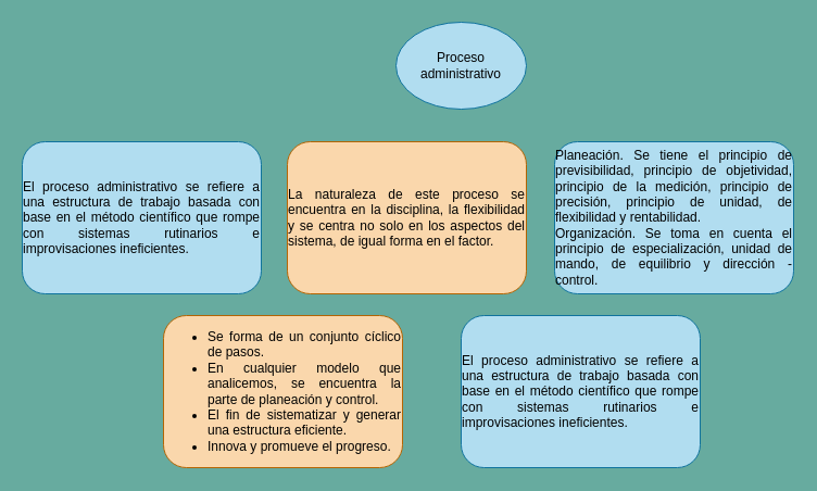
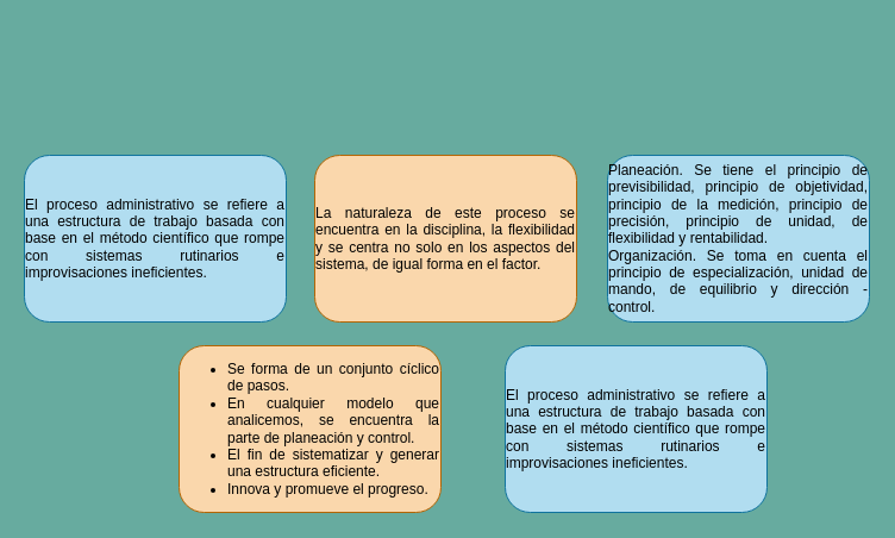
  <mxCell id="0" />
  <mxCell id="1" parent="0" />
- <mxCell id="2" value="&lt;font color=&quot;#000000&quot;&gt;Proceso administrativo&lt;/font&gt;" style="ellipse;whiteSpace=wrap;html=1;fillColor=#b1ddf0;strokeColor=#10739e;" vertex="1" parent="1"><mxGeometry x="364" y="20" width="120" height="80" as="geometry" /></mxCell>
  <mxCell id="3" value="&lt;div style=&quot;text-align: justify;&quot;&gt;&lt;span style=&quot;background-color: initial;&quot;&gt;El proceso administrativo se refiere a una estructura de trabajo basada con base en el método científico que rompe con sistemas rutinarios e improvisaciones ineficientes.&lt;/span&gt;&lt;/div&gt;" style="rounded=1;whiteSpace=wrap;html=1;fillColor=#b1ddf0;strokeColor=#10739e;" vertex="1" parent="1"><mxGeometry x="20" y="130" width="220" height="140" as="geometry" /></mxCell>
  <mxCell id="4" value="&lt;div style=&quot;text-align: justify;&quot;&gt;&lt;ul&gt;&lt;li&gt;&lt;span style=&quot;background-color: initial;&quot;&gt;Se forma de un conjunto cíclico de pasos.&lt;/span&gt;&lt;/li&gt;&lt;li&gt;En cualquier modelo que analicemos, se encuentra la parte de planeación y control.&lt;/li&gt;&lt;li&gt;El fin de sistematizar y generar una estructura eficiente.&lt;/li&gt;&lt;li&gt;Innova y promueve el progreso.&lt;/li&gt;&lt;/ul&gt;&lt;/div&gt;" style="rounded=1;whiteSpace=wrap;html=1;fillColor=#fad7ac;strokeColor=#b46504;" vertex="1" parent="1"><mxGeometry x="150" y="290" width="220" height="140" as="geometry" /></mxCell>
  <mxCell id="5" value="&lt;div style=&quot;text-align: justify;&quot;&gt;La naturaleza de este proceso se encuentra en la disciplina, la flexibilidad y se centra no solo en los aspectos del sistema, de igual forma en el factor.&lt;/div&gt;" style="rounded=1;whiteSpace=wrap;html=1;fillColor=#fad7ac;strokeColor=#b46504;" vertex="1" parent="1"><mxGeometry x="264" y="130" width="220" height="140" as="geometry" /></mxCell>
  <mxCell id="6" value="&lt;div style=&quot;text-align: justify;&quot;&gt;&lt;span style=&quot;background-color: initial;&quot;&gt;El proceso administrativo se refiere a una estructura de trabajo basada con base en el método científico que rompe con sistemas rutinarios e improvisaciones ineficientes.&lt;/span&gt;&lt;/div&gt;" style="rounded=1;whiteSpace=wrap;html=1;fillColor=#b1ddf0;strokeColor=#10739e;" vertex="1" parent="1"><mxGeometry x="424" y="290" width="220" height="140" as="geometry" /></mxCell>
  <mxCell id="7" value="&lt;div style=&quot;text-align: justify;&quot;&gt;&lt;span style=&quot;background-color: initial;&quot;&gt;Planeación. Se tiene el principio de previsibilidad, principio de objetividad, principio de la medición, principio de precisión, principio de unidad, de flexibilidad y rentabilidad.&lt;/span&gt;&lt;/div&gt;&lt;div style=&quot;text-align: justify;&quot;&gt;&lt;span style=&quot;background-color: initial;&quot;&gt;Organización. Se toma en cuenta el principio de especialización, unidad de mando, de equilibrio y dirección - control.&lt;/span&gt;&lt;/div&gt;" style="rounded=1;whiteSpace=wrap;html=1;fillColor=#b1ddf0;strokeColor=#10739e;" vertex="1" parent="1"><mxGeometry x="510" y="130" width="220" height="140" as="geometry" /></mxCell>
